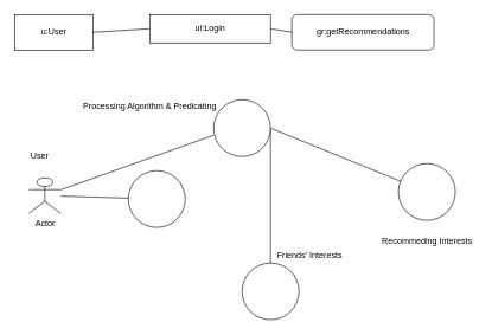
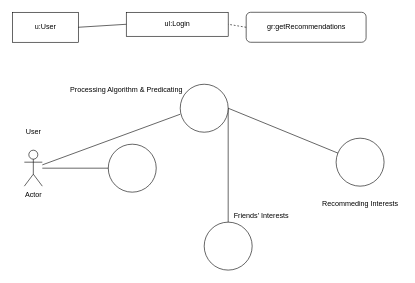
  <mxCell id="0" />
  <mxCell id="1" parent="0" />
  <mxCell id="2" value="ul:Login" style="html=1;" parent="1" vertex="1"><mxGeometry x="210" y="20" width="170" height="40" as="geometry" /></mxCell>
  <mxCell id="3" value="u:User" style="html=1;" parent="1" vertex="1"><mxGeometry x="20" y="20" width="110" height="50" as="geometry" /></mxCell>
  <mxCell id="4" value="gr:getRecommendations" style="html=1;rounded=1;" parent="1" vertex="1"><mxGeometry x="410" y="20" width="200" height="50" as="geometry" /></mxCell>
- <mxCell id="5" value="" style="endArrow=none;html=1;entryX=1;entryY=0.5;entryDx=0;entryDy=0;exitX=0;exitY=0.5;exitDx=0;exitDy=0;" parent="1" source="4" target="2" edge="1"><mxGeometry width="50" height="50" relative="1" as="geometry"><mxPoint x="310" y="210" as="sourcePoint" /><mxPoint x="360" y="160" as="targetPoint" /></mxGeometry></mxCell>
+ <mxCell id="5" value="" style="endArrow=none;html=1;entryX=1;entryY=0.5;entryDx=0;entryDy=0;exitX=0;exitY=0.5;exitDx=0;exitDy=0;dashed=1;" parent="1" source="4" target="2" edge="1"><mxGeometry width="50" height="50" relative="1" as="geometry"><mxPoint x="310" y="210" as="sourcePoint" /><mxPoint x="360" y="160" as="targetPoint" /></mxGeometry></mxCell>
  <mxCell id="6" value="" style="endArrow=none;html=1;exitX=1;exitY=0.5;exitDx=0;exitDy=0;entryX=0;entryY=0.5;entryDx=0;entryDy=0;" parent="1" source="3" target="2" edge="1"><mxGeometry width="50" height="50" relative="1" as="geometry"><mxPoint x="210" y="140" as="sourcePoint" /><mxPoint x="360" y="160" as="targetPoint" /></mxGeometry></mxCell>
- <mxCell id="7" value="Actor" style="shape=umlActor;verticalLabelPosition=bottom;verticalAlign=top;html=1;outlineConnect=0;" parent="1" vertex="1"><mxGeometry x="40" y="250" width="45" height="50" as="geometry" /></mxCell>
+ <mxCell id="7" value="Actor" style="shape=umlActor;verticalLabelPosition=bottom;verticalAlign=top;html=1;outlineConnect=0;" parent="1" vertex="1"><mxGeometry x="40" y="250" width="30" height="60" as="geometry" /></mxCell>
  <mxCell id="8" value="" style="ellipse;whiteSpace=wrap;html=1;aspect=fixed;" parent="1" vertex="1"><mxGeometry x="180" y="240" width="80" height="80" as="geometry" /></mxCell>
  <mxCell id="9" value="" style="endArrow=none;html=1;" parent="1" source="7" target="8" edge="1"><mxGeometry width="50" height="50" relative="1" as="geometry"><mxPoint x="290" y="200" as="sourcePoint" /><mxPoint x="360" y="150" as="targetPoint" /></mxGeometry></mxCell>
  <mxCell id="10" value="User" style="text;html=1;align=center;verticalAlign=middle;resizable=0;points=[];autosize=1;" parent="1" vertex="1"><mxGeometry x="35" y="210" width="40" height="20" as="geometry" /></mxCell>
  <mxCell id="11" value="" style="ellipse;whiteSpace=wrap;html=1;aspect=fixed;" parent="1" vertex="1"><mxGeometry x="340" y="370" width="80" height="80" as="geometry" /></mxCell>
  <mxCell id="12" value="Friends' Interests" style="text;html=1;align=center;verticalAlign=middle;resizable=0;points=[];autosize=1;" parent="1" vertex="1"><mxGeometry x="380" y="350" width="110" height="20" as="geometry" /></mxCell>
  <mxCell id="13" value="" style="endArrow=none;html=1;exitX=1;exitY=0.5;exitDx=0;exitDy=0;" parent="1" source="15" target="11" edge="1"><mxGeometry width="50" height="50" relative="1" as="geometry"><mxPoint x="380" y="240" as="sourcePoint" /><mxPoint x="360" y="150" as="targetPoint" /></mxGeometry></mxCell>
  <mxCell id="14" value="" style="endArrow=none;html=1;" parent="1" source="7" edge="1"><mxGeometry width="50" height="50" relative="1" as="geometry"><mxPoint x="70" y="280" as="sourcePoint" /><mxPoint x="300" y="190" as="targetPoint" /></mxGeometry></mxCell>
  <mxCell id="15" value="" style="ellipse;whiteSpace=wrap;html=1;aspect=fixed;" parent="1" vertex="1"><mxGeometry x="300" y="140" width="80" height="80" as="geometry" /></mxCell>
  <mxCell id="16" value="Processing Algorithm &amp;amp; Predicating" style="text;html=1;align=center;verticalAlign=middle;resizable=0;points=[];autosize=1;" parent="1" vertex="1"><mxGeometry x="110" y="140" width="200" height="20" as="geometry" /></mxCell>
  <mxCell id="17" value="" style="ellipse;whiteSpace=wrap;html=1;aspect=fixed;" parent="1" vertex="1"><mxGeometry x="560" y="230" width="80" height="80" as="geometry" /></mxCell>
  <mxCell id="18" value="" style="endArrow=none;html=1;exitX=1;exitY=0.5;exitDx=0;exitDy=0;" parent="1" source="15" target="17" edge="1"><mxGeometry width="50" height="50" relative="1" as="geometry"><mxPoint x="380" y="240" as="sourcePoint" /><mxPoint x="360" y="150" as="targetPoint" /></mxGeometry></mxCell>
  <mxCell id="19" value="Recommeding Interests" style="text;html=1;align=center;verticalAlign=middle;resizable=0;points=[];autosize=1;" parent="1" vertex="1"><mxGeometry x="530" y="330" width="140" height="20" as="geometry" /></mxCell>
